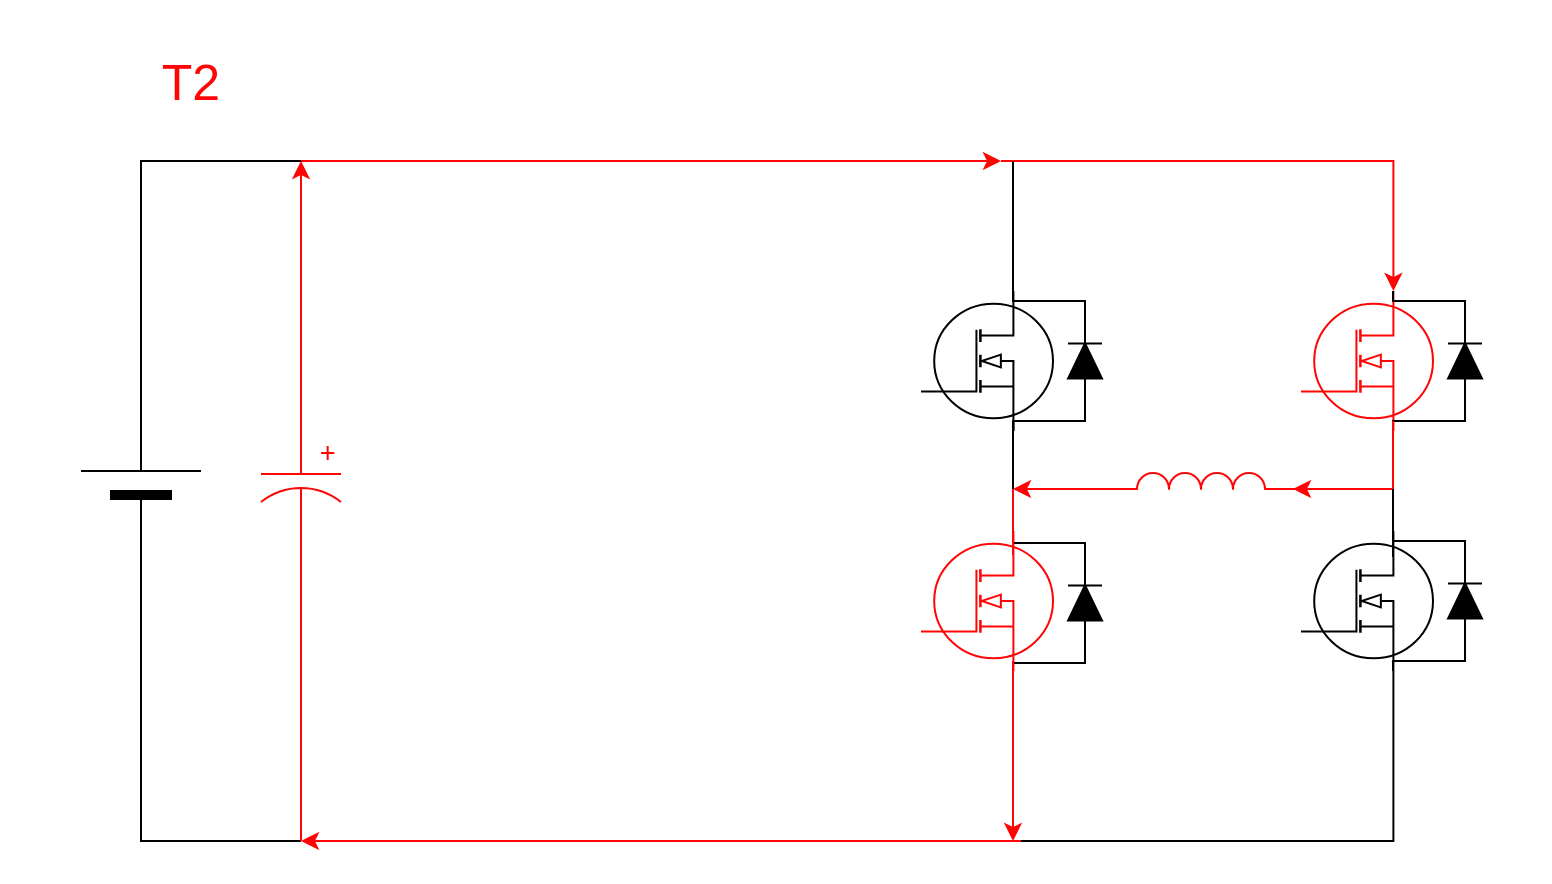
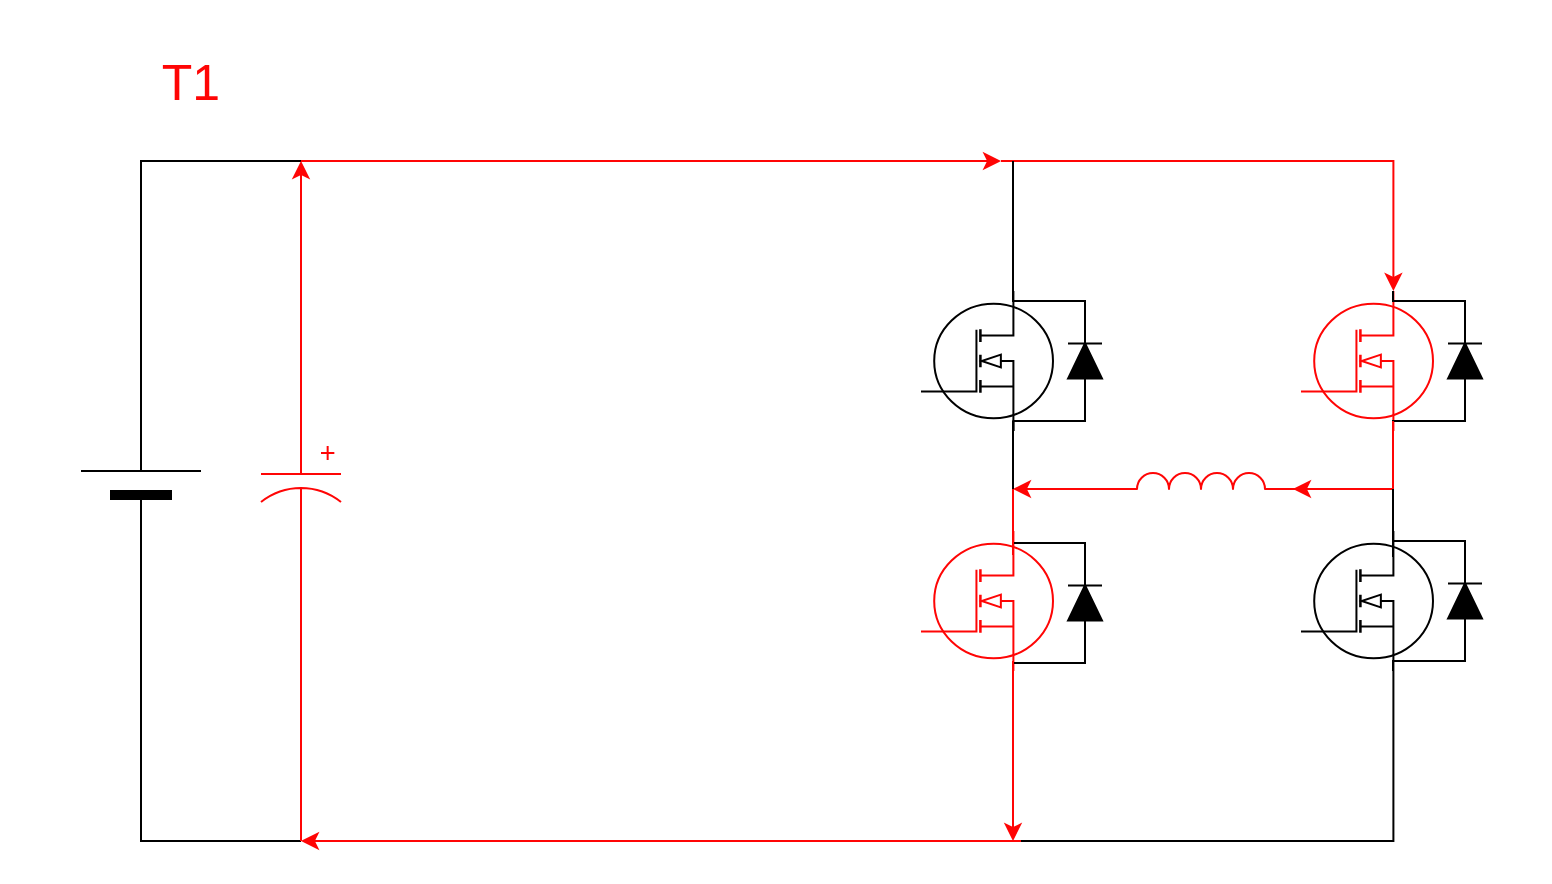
  <mxCell id="0" />
  <mxCell id="1" parent="0" />
  <mxCell id="2" style="edgeStyle=orthogonalEdgeStyle;rounded=0;orthogonalLoop=1;jettySize=auto;html=1;exitX=1;exitY=0.5;exitDx=0;exitDy=0;exitPerimeter=0;endArrow=none;endFill=0;" edge="1" parent="1" source="4"><mxGeometry relative="1" as="geometry"><mxPoint x="150" y="80" as="targetPoint" /><Array as="points"><mxPoint x="70" y="80" /></Array></mxGeometry></mxCell>
  <mxCell id="3" style="edgeStyle=orthogonalEdgeStyle;rounded=0;orthogonalLoop=1;jettySize=auto;html=1;exitX=0;exitY=0.5;exitDx=0;exitDy=0;exitPerimeter=0;endArrow=none;endFill=0;" edge="1" parent="1" source="4"><mxGeometry relative="1" as="geometry"><mxPoint x="150" y="420" as="targetPoint" /><Array as="points"><mxPoint x="70" y="420" /></Array></mxGeometry></mxCell>
  <mxCell id="4" value="" style="verticalLabelPosition=bottom;shadow=0;dashed=0;align=center;fillColor=#000000;html=1;verticalAlign=top;strokeWidth=1;shape=mxgraph.electrical.miscellaneous.monocell_battery;rounded=1;comic=0;labelBackgroundColor=none;fontFamily=Verdana;fontSize=12;rotation=-90;" parent="1" vertex="1"><mxGeometry x="20" y="210" width="100" height="60" as="geometry" /></mxCell>
  <mxCell id="5" style="edgeStyle=orthogonalEdgeStyle;rounded=0;orthogonalLoop=1;jettySize=auto;html=1;exitX=0.7;exitY=0;exitDx=0;exitDy=0;exitPerimeter=0;endArrow=none;endFill=0;strokeColor=#FF0505;startArrow=classic;startFill=1;" edge="1" parent="1" source="6"><mxGeometry relative="1" as="geometry"><mxPoint x="500" y="80" as="targetPoint" /><Array as="points"><mxPoint x="696" y="80" /></Array></mxGeometry></mxCell>
  <mxCell id="6" value="" style="verticalLabelPosition=bottom;shadow=0;dashed=0;align=center;html=1;verticalAlign=top;shape=mxgraph.electrical.mosfets1.mosfet_ic_n;strokeColor=#FF0505;" vertex="1" parent="1"><mxGeometry x="650" y="145" width="66" height="70" as="geometry" /></mxCell>
  <mxCell id="7" style="edgeStyle=orthogonalEdgeStyle;rounded=0;orthogonalLoop=1;jettySize=auto;html=1;exitX=0;exitY=0.5;exitDx=0;exitDy=0;exitPerimeter=0;endArrow=classic;endFill=1;strokeColor=#FF0505;" edge="1" parent="1" source="9"><mxGeometry relative="1" as="geometry"><mxPoint x="150" y="80" as="targetPoint" /></mxGeometry></mxCell>
  <mxCell id="8" style="edgeStyle=orthogonalEdgeStyle;rounded=0;orthogonalLoop=1;jettySize=auto;html=1;exitX=1;exitY=0.5;exitDx=0;exitDy=0;exitPerimeter=0;endArrow=none;endFill=0;strokeColor=#FF0505;" edge="1" parent="1" source="9"><mxGeometry relative="1" as="geometry"><mxPoint x="150" y="420" as="targetPoint" /></mxGeometry></mxCell>
  <mxCell id="9" value="" style="pointerEvents=1;verticalLabelPosition=bottom;shadow=0;dashed=0;align=center;html=1;verticalAlign=top;shape=mxgraph.electrical.capacitors.capacitor_3;direction=south;strokeColor=#FF0505;" vertex="1" parent="1"><mxGeometry x="130" y="205" width="40" height="70" as="geometry" /></mxCell>
  <mxCell id="10" style="edgeStyle=orthogonalEdgeStyle;rounded=0;orthogonalLoop=1;jettySize=auto;html=1;exitX=0.7;exitY=1;exitDx=0;exitDy=0;exitPerimeter=0;endArrow=none;endFill=0;" edge="1" parent="1" source="11"><mxGeometry relative="1" as="geometry"><mxPoint x="510" y="420" as="targetPoint" /><Array as="points"><mxPoint x="696" y="420" /></Array></mxGeometry></mxCell>
  <mxCell id="11" value="" style="verticalLabelPosition=bottom;shadow=0;dashed=0;align=center;html=1;verticalAlign=top;shape=mxgraph.electrical.mosfets1.mosfet_ic_n;" vertex="1" parent="1"><mxGeometry x="650" y="265" width="66" height="70" as="geometry" /></mxCell>
  <mxCell id="12" value="" style="verticalLabelPosition=bottom;shadow=0;dashed=0;align=center;html=1;verticalAlign=top;shape=mxgraph.electrical.mosfets1.mosfet_ic_n;" vertex="1" parent="1"><mxGeometry x="460" y="145" width="66" height="70" as="geometry" /></mxCell>
  <mxCell id="13" value="" style="verticalLabelPosition=bottom;shadow=0;dashed=0;align=center;html=1;verticalAlign=top;shape=mxgraph.electrical.mosfets1.mosfet_ic_n;strokeColor=#FF0505;" vertex="1" parent="1"><mxGeometry x="460" y="265" width="66" height="70" as="geometry" /></mxCell>
  <mxCell id="14" style="edgeStyle=orthogonalEdgeStyle;rounded=0;orthogonalLoop=1;jettySize=auto;html=1;exitX=1;exitY=1;exitDx=0;exitDy=0;exitPerimeter=0;endArrow=none;endFill=0;strokeColor=#FF0505;startArrow=classic;startFill=1;" edge="1" parent="1"><mxGeometry relative="1" as="geometry"><mxPoint x="696" y="244" as="targetPoint" /><mxPoint x="646" y="244" as="sourcePoint" /><Array as="points"><mxPoint x="656" y="244" /><mxPoint x="656" y="244" /></Array></mxGeometry></mxCell>
  <mxCell id="15" style="edgeStyle=orthogonalEdgeStyle;rounded=0;orthogonalLoop=1;jettySize=auto;html=1;exitX=0;exitY=1;exitDx=0;exitDy=0;exitPerimeter=0;endArrow=classic;endFill=1;strokeColor=#FF0505;" edge="1" parent="1"><mxGeometry relative="1" as="geometry"><mxPoint x="506" y="244" as="targetPoint" /><mxPoint x="556" y="244" as="sourcePoint" /><Array as="points"><mxPoint x="536" y="244" /></Array></mxGeometry></mxCell>
  <mxCell id="16" value="" style="pointerEvents=1;verticalLabelPosition=bottom;shadow=0;dashed=0;align=center;html=1;verticalAlign=top;shape=mxgraph.electrical.inductors.inductor_3;strokeColor=#FF0505;" vertex="1" parent="1"><mxGeometry x="550" y="236" width="100" height="8" as="geometry" /></mxCell>
  <mxCell id="17" value="" style="pointerEvents=1;fillColor=strokeColor;verticalLabelPosition=bottom;shadow=0;dashed=0;align=center;html=1;verticalAlign=top;shape=mxgraph.electrical.diodes.diode;rotation=-90;" vertex="1" parent="1"><mxGeometry x="520" y="171.5" width="44" height="17" as="geometry" /></mxCell>
  <mxCell id="18" style="edgeStyle=orthogonalEdgeStyle;rounded=0;orthogonalLoop=1;jettySize=auto;html=1;entryX=0.7;entryY=1;entryDx=0;entryDy=0;entryPerimeter=0;endArrow=none;endFill=0;" edge="1" parent="1" source="17" target="12"><mxGeometry relative="1" as="geometry"><Array as="points"><mxPoint x="542" y="210" /><mxPoint x="506" y="210" /></Array></mxGeometry></mxCell>
  <mxCell id="19" style="edgeStyle=orthogonalEdgeStyle;rounded=0;orthogonalLoop=1;jettySize=auto;html=1;endArrow=none;endFill=0;" edge="1" parent="1" source="17"><mxGeometry relative="1" as="geometry"><mxPoint x="506" y="80" as="targetPoint" /><Array as="points"><mxPoint x="542" y="150" /><mxPoint x="506" y="150" /></Array></mxGeometry></mxCell>
  <mxCell id="20" value="" style="pointerEvents=1;fillColor=strokeColor;verticalLabelPosition=bottom;shadow=0;dashed=0;align=center;html=1;verticalAlign=top;shape=mxgraph.electrical.diodes.diode;rotation=-90;" vertex="1" parent="1"><mxGeometry x="710" y="171.5" width="44" height="17" as="geometry" /></mxCell>
  <mxCell id="21" style="edgeStyle=orthogonalEdgeStyle;rounded=0;orthogonalLoop=1;jettySize=auto;html=1;entryX=0.7;entryY=1;entryDx=0;entryDy=0;entryPerimeter=0;endArrow=none;endFill=0;" edge="1" parent="1" source="20"><mxGeometry relative="1" as="geometry"><mxPoint x="696" y="215" as="targetPoint" /><Array as="points"><mxPoint x="732" y="210" /><mxPoint x="696" y="210" /></Array></mxGeometry></mxCell>
  <mxCell id="22" style="edgeStyle=orthogonalEdgeStyle;rounded=0;orthogonalLoop=1;jettySize=auto;html=1;entryX=0.7;entryY=0;entryDx=0;entryDy=0;entryPerimeter=0;endArrow=none;endFill=0;" edge="1" parent="1" source="20"><mxGeometry relative="1" as="geometry"><mxPoint x="696" y="145" as="targetPoint" /><Array as="points"><mxPoint x="732" y="150" /><mxPoint x="696" y="150" /></Array></mxGeometry></mxCell>
  <mxCell id="23" value="" style="pointerEvents=1;fillColor=strokeColor;verticalLabelPosition=bottom;shadow=0;dashed=0;align=center;html=1;verticalAlign=top;shape=mxgraph.electrical.diodes.diode;rotation=-90;" vertex="1" parent="1"><mxGeometry x="710" y="291.5" width="44" height="17" as="geometry" /></mxCell>
  <mxCell id="24" style="edgeStyle=orthogonalEdgeStyle;rounded=0;orthogonalLoop=1;jettySize=auto;html=1;entryX=0.7;entryY=1;entryDx=0;entryDy=0;entryPerimeter=0;endArrow=none;endFill=0;" edge="1" parent="1" source="23"><mxGeometry relative="1" as="geometry"><mxPoint x="696" y="335" as="targetPoint" /><Array as="points"><mxPoint x="732" y="330" /><mxPoint x="696" y="330" /></Array></mxGeometry></mxCell>
  <mxCell id="25" style="edgeStyle=orthogonalEdgeStyle;rounded=0;orthogonalLoop=1;jettySize=auto;html=1;entryX=0.7;entryY=0;entryDx=0;entryDy=0;entryPerimeter=0;endArrow=none;endFill=0;" edge="1" parent="1" source="23"><mxGeometry relative="1" as="geometry"><mxPoint x="696" y="265" as="targetPoint" /><Array as="points"><mxPoint x="732" y="270" /><mxPoint x="696" y="270" /></Array></mxGeometry></mxCell>
  <mxCell id="26" value="" style="pointerEvents=1;fillColor=strokeColor;verticalLabelPosition=bottom;shadow=0;dashed=0;align=center;html=1;verticalAlign=top;shape=mxgraph.electrical.diodes.diode;rotation=-90;" vertex="1" parent="1"><mxGeometry x="520" y="292.5" width="44" height="17" as="geometry" /></mxCell>
  <mxCell id="27" style="edgeStyle=orthogonalEdgeStyle;rounded=0;orthogonalLoop=1;jettySize=auto;html=1;entryX=0.7;entryY=1;entryDx=0;entryDy=0;entryPerimeter=0;endArrow=none;endFill=0;" edge="1" parent="1" source="26"><mxGeometry relative="1" as="geometry"><mxPoint x="506" y="336" as="targetPoint" /><Array as="points"><mxPoint x="542" y="331" /><mxPoint x="506" y="331" /></Array></mxGeometry></mxCell>
  <mxCell id="28" style="edgeStyle=orthogonalEdgeStyle;rounded=0;orthogonalLoop=1;jettySize=auto;html=1;entryX=0.7;entryY=0;entryDx=0;entryDy=0;entryPerimeter=0;endArrow=none;endFill=0;" edge="1" parent="1" source="26"><mxGeometry relative="1" as="geometry"><mxPoint x="506" y="266" as="targetPoint" /><Array as="points"><mxPoint x="542" y="271" /><mxPoint x="506" y="271" /></Array></mxGeometry></mxCell>
- <mxCell id="29" value="&lt;font color=&quot;#ff0505&quot; style=&quot;font-size: 25px;&quot;&gt;T2&lt;/font&gt;" style="text;html=1;align=center;verticalAlign=middle;resizable=0;points=[];autosize=1;strokeColor=none;fillColor=none;" vertex="1" parent="1"><mxGeometry x="70" y="20" width="50" height="40" as="geometry" /></mxCell>
+ <mxCell id="29" value="&lt;font color=&quot;#ff0505&quot; style=&quot;font-size: 25px;&quot;&gt;T1&lt;/font&gt;" style="text;html=1;align=center;verticalAlign=middle;resizable=0;points=[];autosize=1;strokeColor=none;fillColor=none;" vertex="1" parent="1"><mxGeometry x="70" y="20" width="50" height="40" as="geometry" /></mxCell>
  <mxCell id="30" value="" style="endArrow=classic;html=1;rounded=0;strokeColor=#FF0505;endFill=1;" edge="1" parent="1"><mxGeometry width="50" height="50" relative="1" as="geometry"><mxPoint x="150" y="80" as="sourcePoint" /><mxPoint x="500" y="80" as="targetPoint" /></mxGeometry></mxCell>
  <mxCell id="31" value="" style="endArrow=none;html=1;rounded=0;strokeColor=#FF0505;" edge="1" parent="1"><mxGeometry width="50" height="50" relative="1" as="geometry"><mxPoint x="696" y="244" as="sourcePoint" /><mxPoint x="696" y="210" as="targetPoint" /><Array as="points" /></mxGeometry></mxCell>
  <mxCell id="32" value="" style="endArrow=none;html=1;rounded=0;" edge="1" parent="1"><mxGeometry width="50" height="50" relative="1" as="geometry"><mxPoint x="696" y="278" as="sourcePoint" /><mxPoint x="696" y="244" as="targetPoint" /><Array as="points" /></mxGeometry></mxCell>
  <mxCell id="33" value="" style="endArrow=none;html=1;rounded=0;strokeColor=#FF0505;" edge="1" parent="1"><mxGeometry width="50" height="50" relative="1" as="geometry"><mxPoint x="506" y="277" as="sourcePoint" /><mxPoint x="506" y="243" as="targetPoint" /><Array as="points" /></mxGeometry></mxCell>
  <mxCell id="34" value="" style="endArrow=none;html=1;rounded=0;" edge="1" parent="1"><mxGeometry width="50" height="50" relative="1" as="geometry"><mxPoint x="506" y="244" as="sourcePoint" /><mxPoint x="506" y="210" as="targetPoint" /><Array as="points" /></mxGeometry></mxCell>
  <mxCell id="35" value="" style="endArrow=none;html=1;rounded=0;strokeColor=#FF0505;endFill=0;startArrow=classic;startFill=1;" edge="1" parent="1"><mxGeometry width="50" height="50" relative="1" as="geometry"><mxPoint x="506" y="420" as="sourcePoint" /><mxPoint x="506" y="330" as="targetPoint" /></mxGeometry></mxCell>
  <mxCell id="36" value="" style="endArrow=none;html=1;rounded=0;strokeColor=#FF0505;endFill=0;startArrow=classic;startFill=1;" edge="1" parent="1"><mxGeometry width="50" height="50" relative="1" as="geometry"><mxPoint x="150" y="420" as="sourcePoint" /><mxPoint x="510" y="420" as="targetPoint" /></mxGeometry></mxCell>
